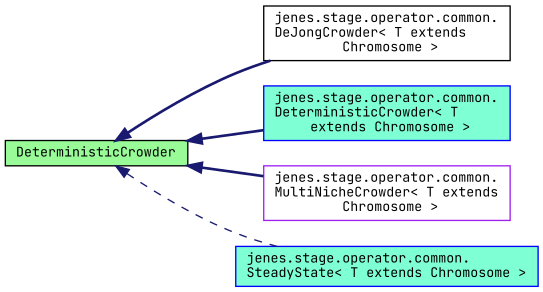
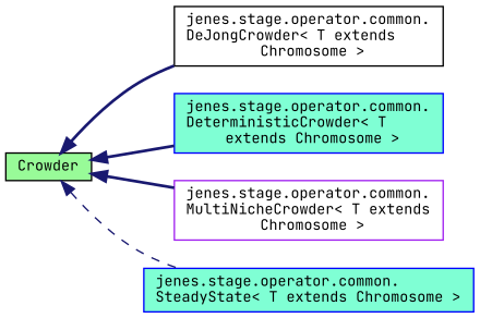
  digraph {
    rankdir=LR
    fontname="JetBrains Mono"
    node [color=black fillcolor=white fontname="JetBrains Mono" fontsize=10 shape=record style=filled]
    edge [color=midnightblue dir=back fontname="JetBrains Mono" fontsize=10 labelfontname=Helvetica labelfontsize=10 style=bold]
-   n1 [fillcolor=palegreen height=0.2 label=DeterministicCrowder width=0.4]
+   n1 [fillcolor=palegreen height=0.2 label=Crowder width=0.4]
    n2 [height=0.2 label="jenes.stage.operator.common.\lDeJongCrowder\< T extends\l Chromosome \>" width=0.4]
    n3 [color=blue fillcolor=aquamarine height=0.2 label="jenes.stage.operator.common.\lDeterministicCrowder\< T\l extends Chromosome \>" width=0.4]
    n4 [color=purple height=0.2 label="jenes.stage.operator.common.\lMultiNicheCrowder\< T extends\l Chromosome \>" width=0.4]
    n5 [color=blue fillcolor=aquamarine height=0.2 label="jenes.stage.operator.common.\lSteadyState\< T extends Chromosome \>" width=0.4]
    n1 -> n2
    n1 -> n3
    n1 -> n4
    n1 -> n5 [style=dashed]
  }
